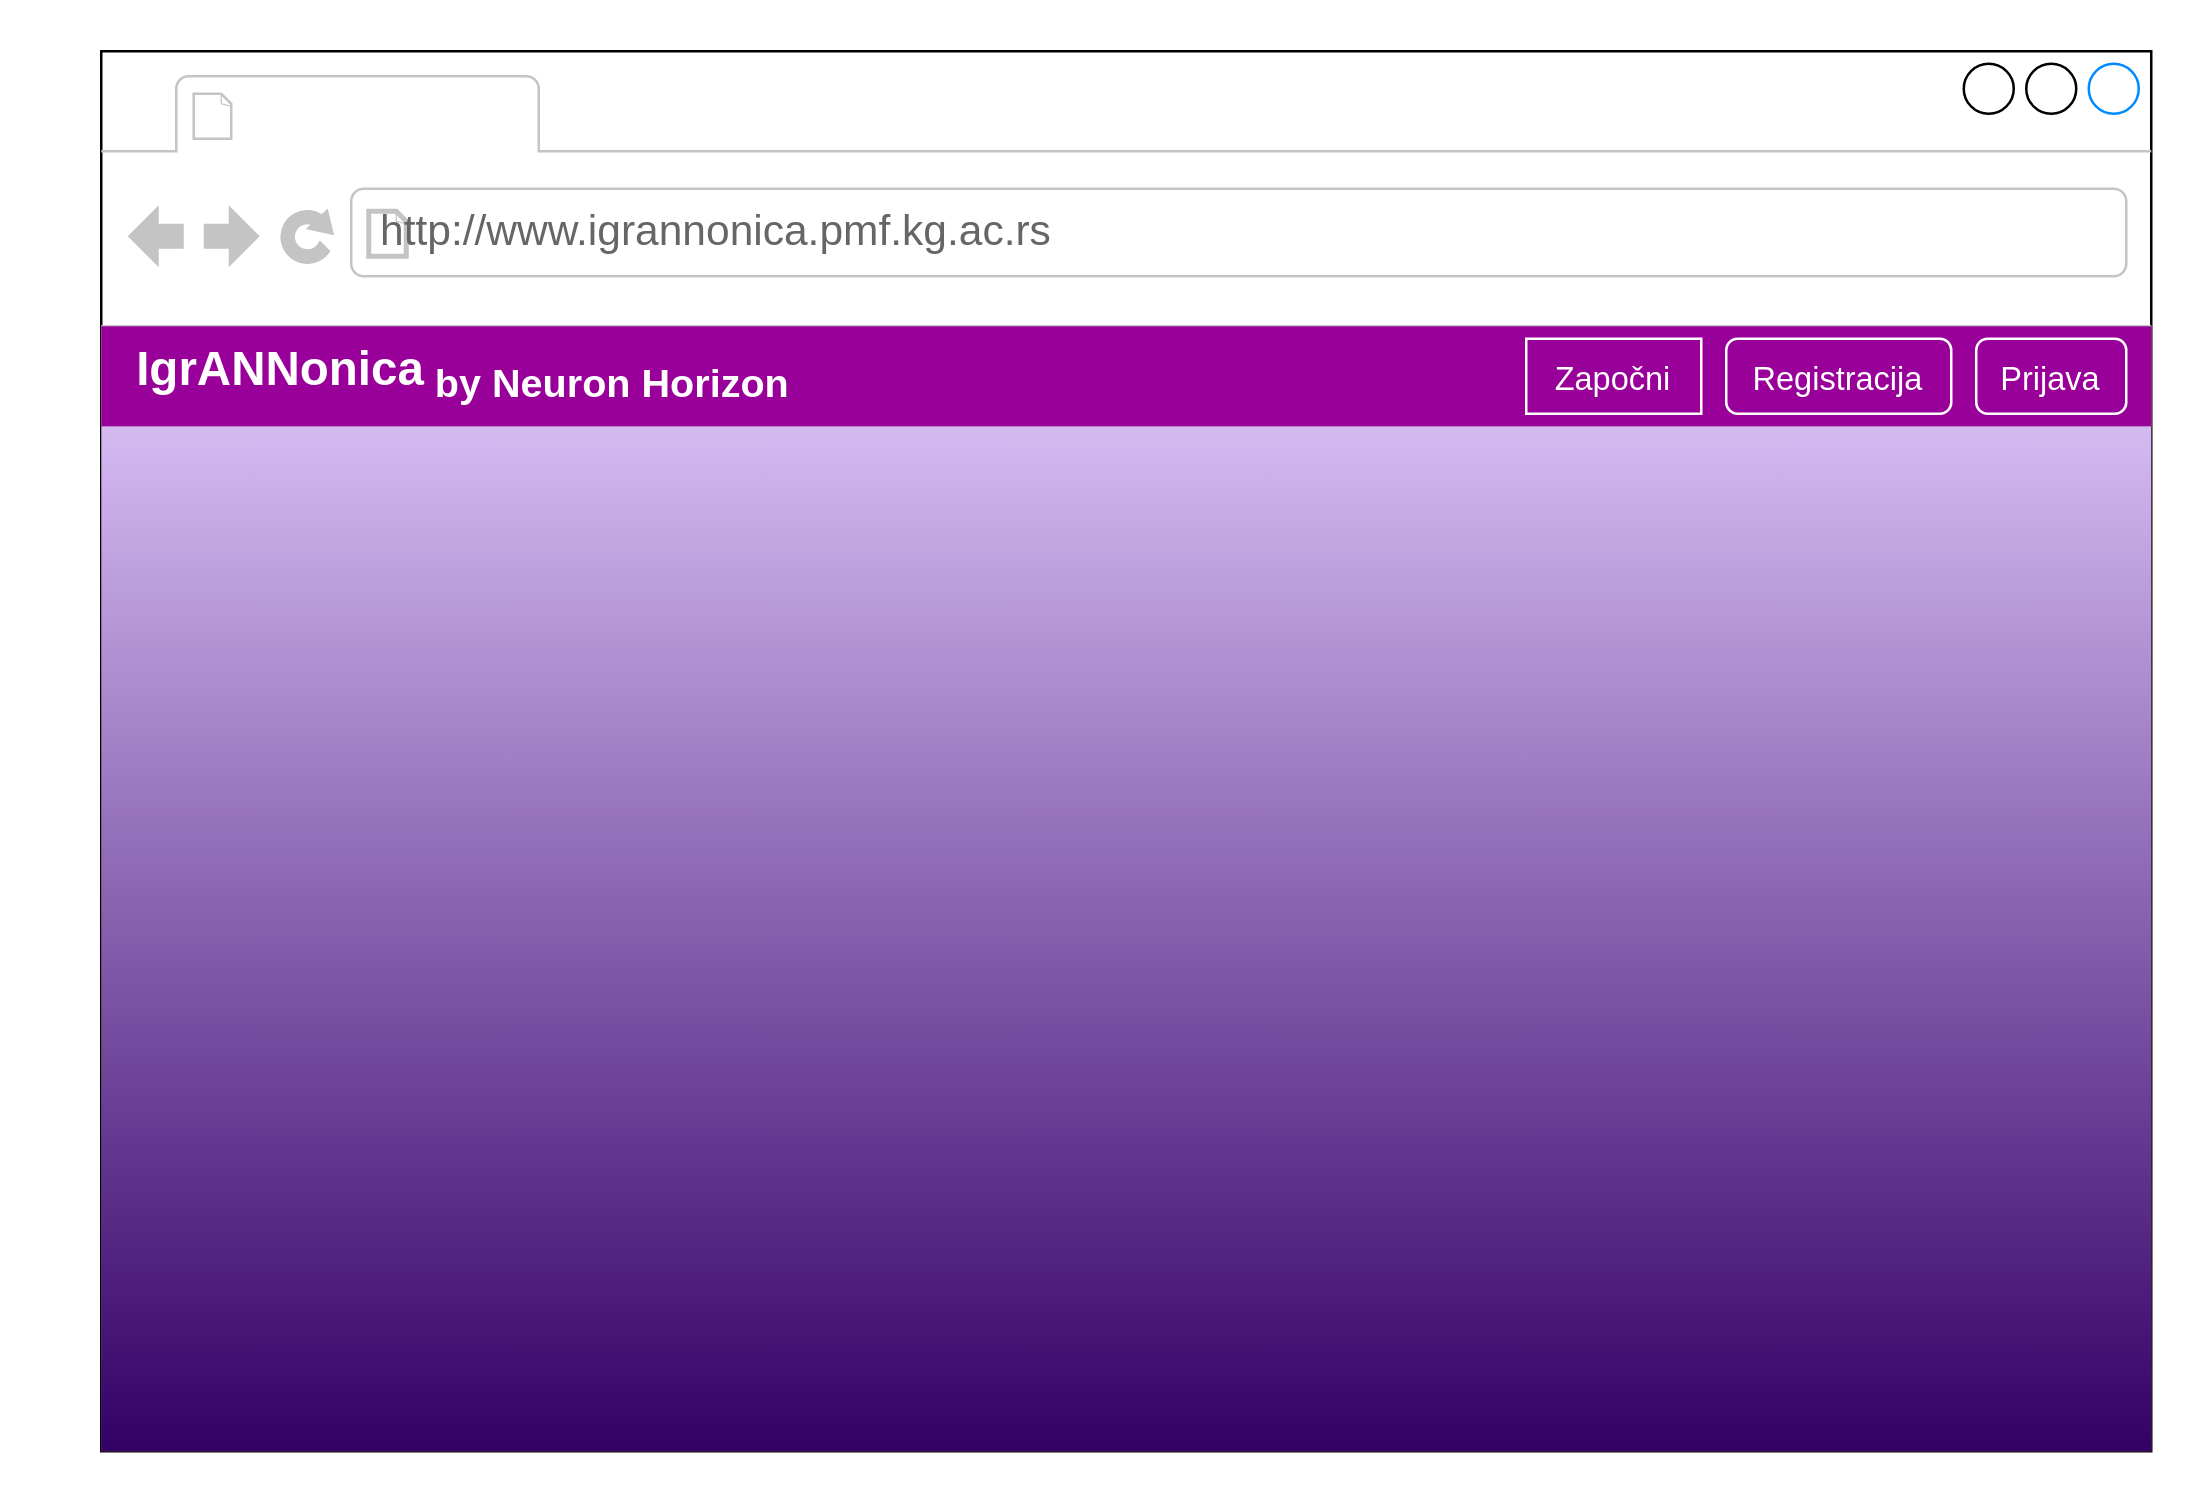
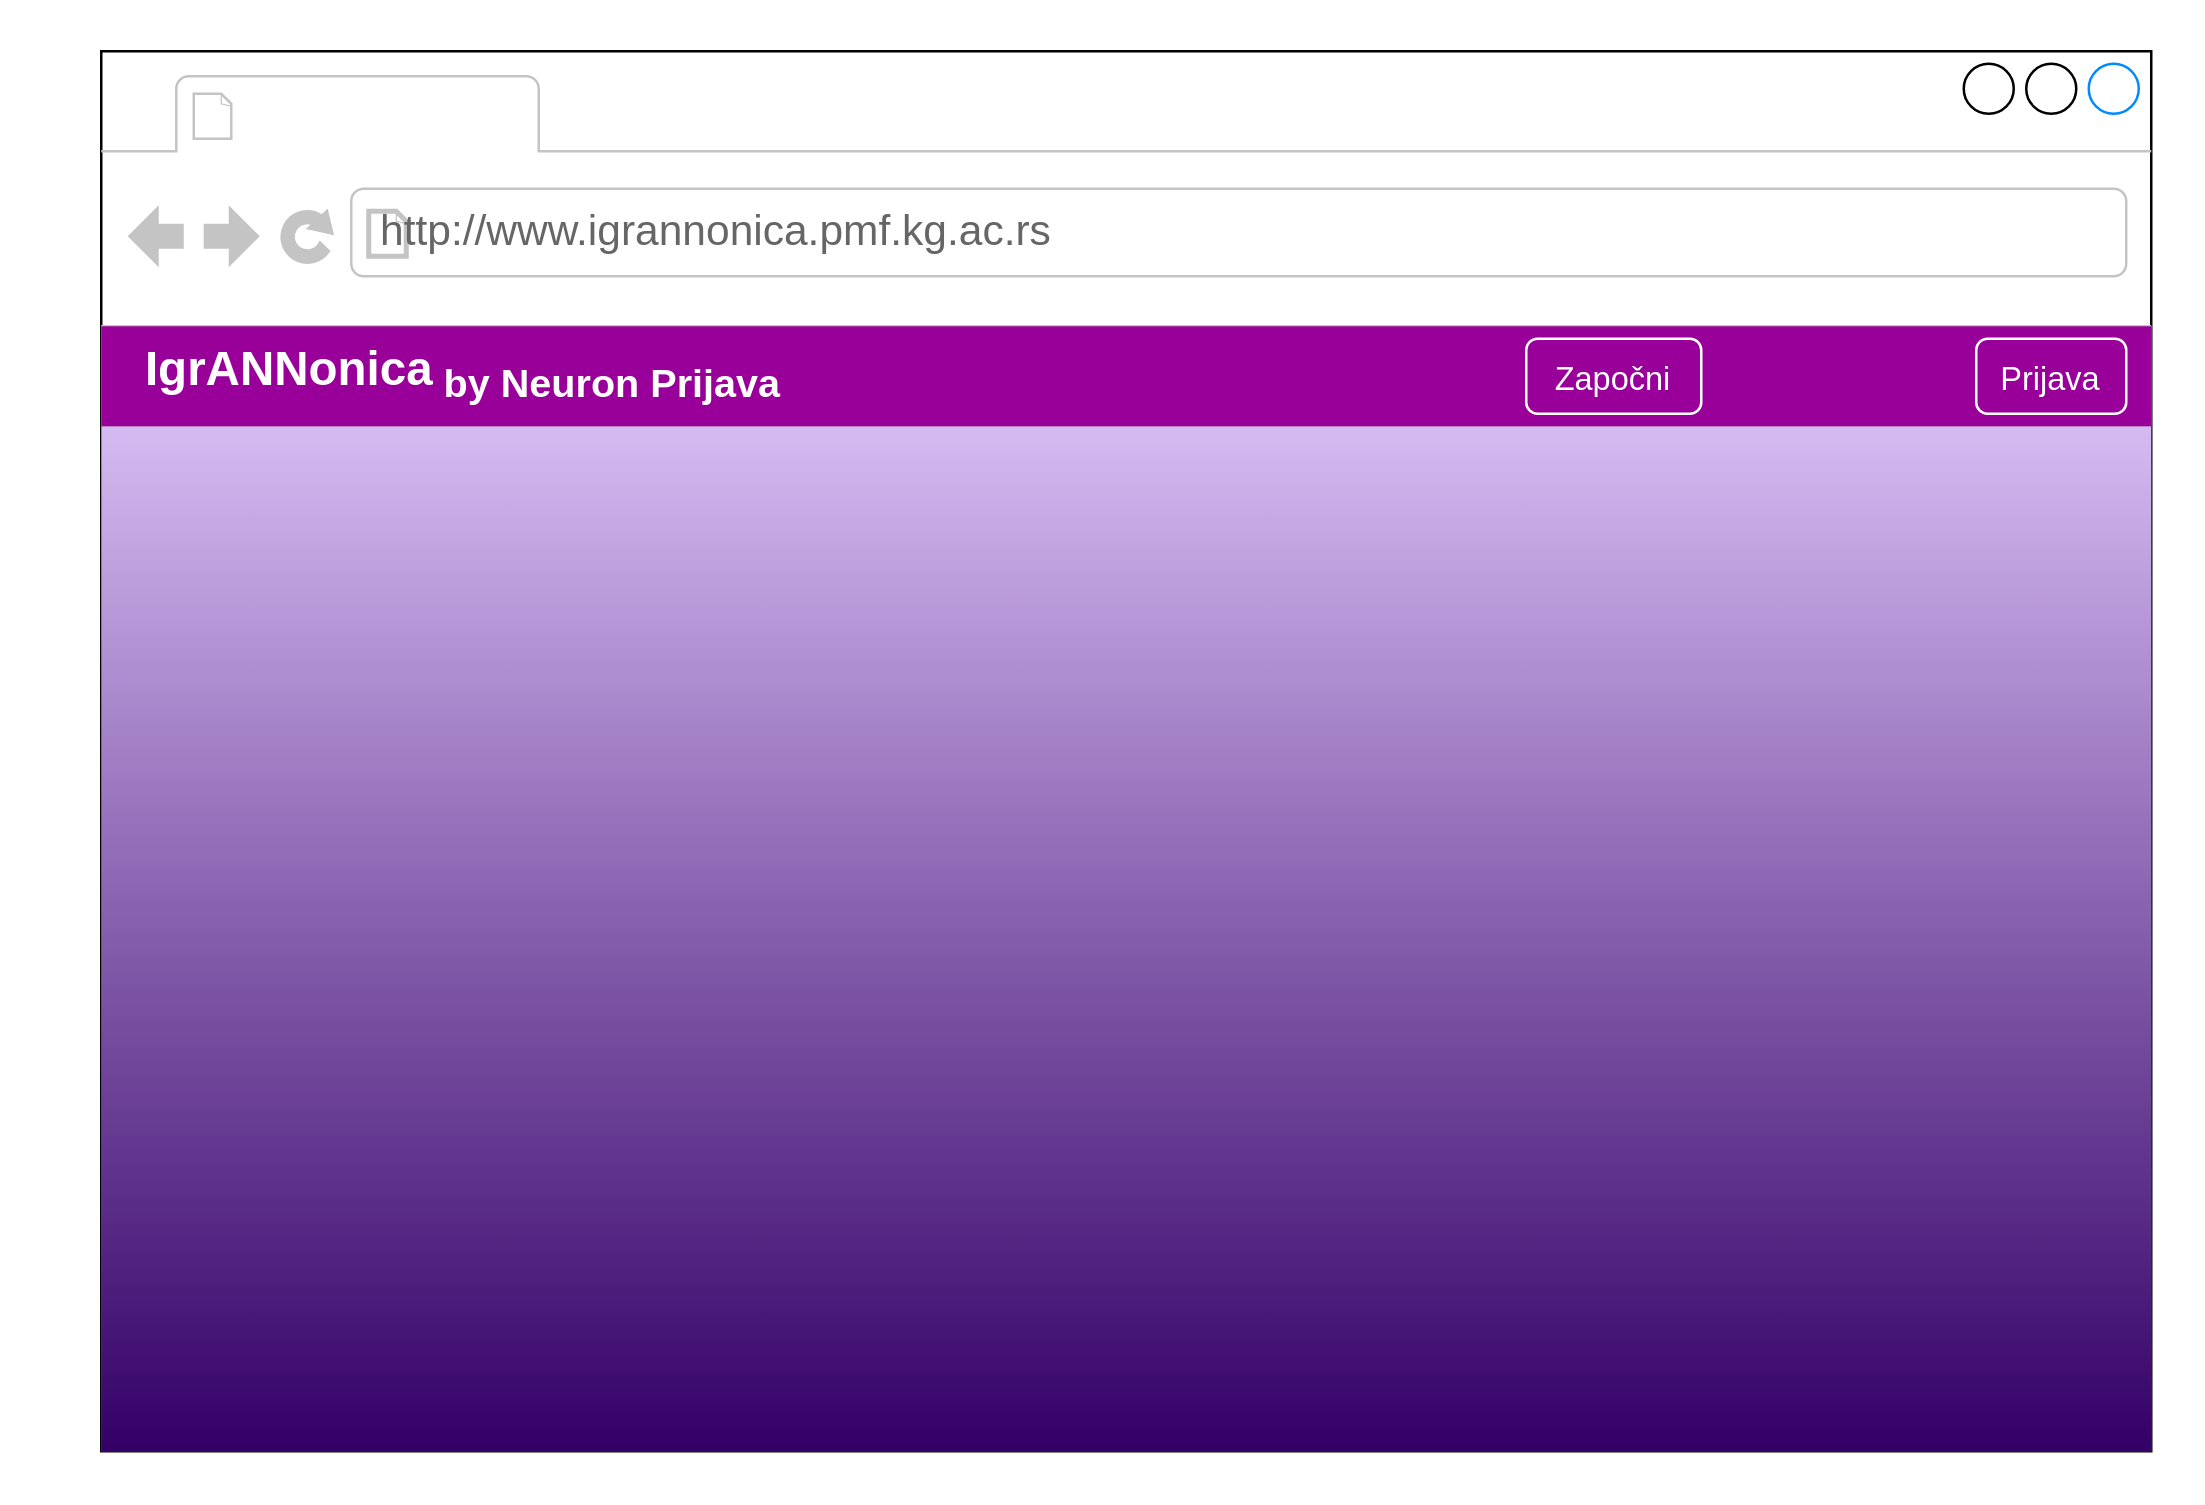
  <mxCell id="0" />
  <mxCell id="1" parent="0" />
  <mxCell id="2" value="" style="strokeWidth=1;shadow=0;dashed=0;align=center;html=1;shape=mxgraph.mockup.containers.browserWindow;rSize=0;strokeColor2=#008cff;strokeColor3=#c4c4c4;mainText=,;recursiveResize=0;" vertex="1" parent="1"><mxGeometry x="40" y="20" width="820" height="560" as="geometry" /></mxCell>
  <mxCell id="3" value="http://www.igrannonica.pmf.kg.ac.rs" style="strokeWidth=1;shadow=0;dashed=0;align=center;html=1;shape=mxgraph.mockup.containers.anchor;rSize=0;fontSize=17;fontColor=#666666;align=left;" vertex="1" parent="2"><mxGeometry x="110" y="60" width="250" height="26" as="geometry" /></mxCell>
  <mxCell id="4" value="" style="rounded=0;whiteSpace=wrap;html=1;labelBackgroundColor=none;fontSize=19;strokeColor=#996185;strokeWidth=0;fillColor=#E5CCFF;gradientColor=#330066;" vertex="1" parent="1"><mxGeometry x="40" y="130" width="820" height="450" as="geometry" /></mxCell>
  <mxCell id="5" value="" style="rounded=0;whiteSpace=wrap;html=1;labelBackgroundColor=none;fontSize=19;strokeColor=#996185;strokeWidth=0;fillColor=#990099;gradientColor=none;" vertex="1" parent="1"><mxGeometry x="40" y="130" width="820" height="40" as="geometry" /></mxCell>
- <mxCell id="6" value="&lt;font style=&quot;font-size: 13px&quot; color=&quot;#ffffff&quot;&gt;Započni&lt;/font&gt;" style="whiteSpace=wrap;html=1;labelBackgroundColor=none;fontSize=15;strokeColor=#FFFFFF;strokeWidth=1;fillColor=none;gradientColor=none;rounded=0;" vertex="1" parent="1"><mxGeometry x="610" y="135" width="70" height="30" as="geometry" /></mxCell>
- <mxCell id="7" value="&lt;font style=&quot;font-size: 13px&quot; color=&quot;#ffffff&quot;&gt;Registracija&lt;/font&gt;" style="rounded=1;whiteSpace=wrap;html=1;labelBackgroundColor=none;fontSize=15;strokeColor=#FFFFFF;strokeWidth=1;fillColor=none;gradientColor=none;" vertex="1" parent="1"><mxGeometry x="690" y="135" width="90" height="30" as="geometry" /></mxCell>
+ <mxCell id="6" value="&lt;font style=&quot;font-size: 13px&quot; color=&quot;#ffffff&quot;&gt;Započni&lt;/font&gt;" style="rounded=1;whiteSpace=wrap;html=1;labelBackgroundColor=none;fontSize=15;strokeColor=#FFFFFF;strokeWidth=1;fillColor=none;gradientColor=none;" vertex="1" parent="1"><mxGeometry x="610" y="135" width="70" height="30" as="geometry" /></mxCell>
  <mxCell id="8" value="&lt;font style=&quot;font-size: 13px&quot; color=&quot;#ffffff&quot;&gt;Prijava&lt;/font&gt;" style="rounded=1;whiteSpace=wrap;html=1;labelBackgroundColor=none;fontSize=15;strokeColor=#FFFFFF;strokeWidth=1;fillColor=none;gradientColor=none;" vertex="1" parent="1"><mxGeometry x="790" y="135" width="60" height="30" as="geometry" /></mxCell>
- <mxCell id="9" value="&lt;h4&gt;&lt;b&gt;IgrANNonica&lt;sub&gt;&amp;nbsp;by Neuron Horizon&lt;/sub&gt;&lt;/b&gt;&lt;/h4&gt;" style="text;html=1;strokeColor=none;fillColor=none;align=center;verticalAlign=middle;whiteSpace=wrap;rounded=0;labelBackgroundColor=none;fontSize=19;fontColor=#FFFFFF;" vertex="1" parent="1"><mxGeometry x="20" y="135" width="330" height="30" as="geometry" /></mxCell>
+ <mxCell id="9" value="&lt;h4&gt;&lt;b&gt;IgrANNonica&lt;sub&gt;&amp;nbsp;by Neuron Prijava&lt;/sub&gt;&lt;/b&gt;&lt;/h4&gt;" style="text;html=1;strokeColor=none;fillColor=none;align=center;verticalAlign=middle;whiteSpace=wrap;rounded=0;labelBackgroundColor=none;fontSize=19;fontColor=#FFFFFF;" vertex="1" parent="1"><mxGeometry x="20" y="135" width="330" height="30" as="geometry" /></mxCell>
